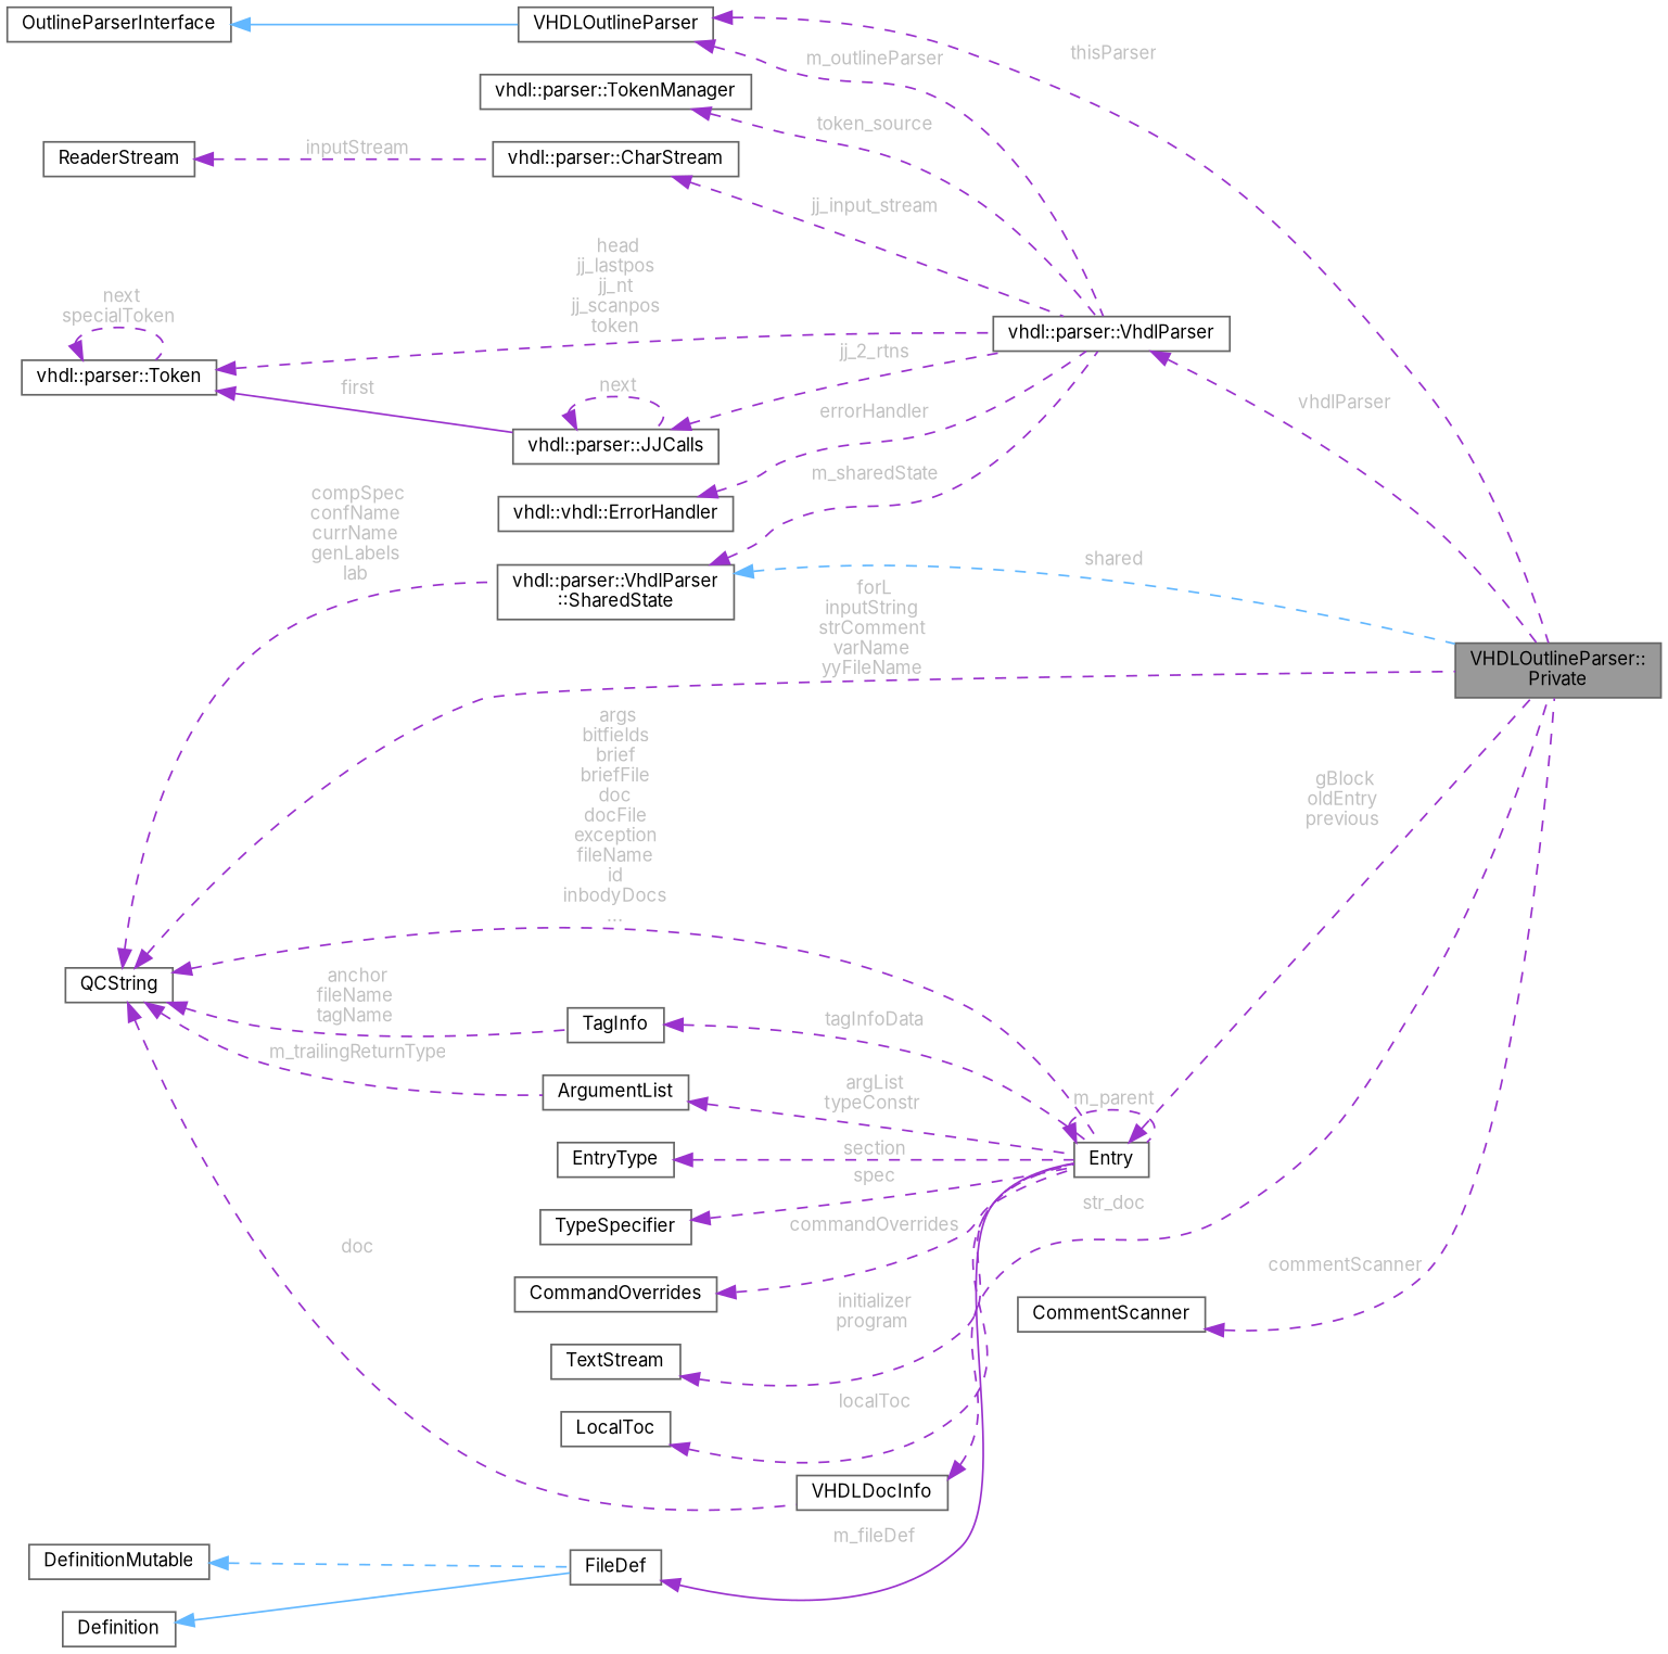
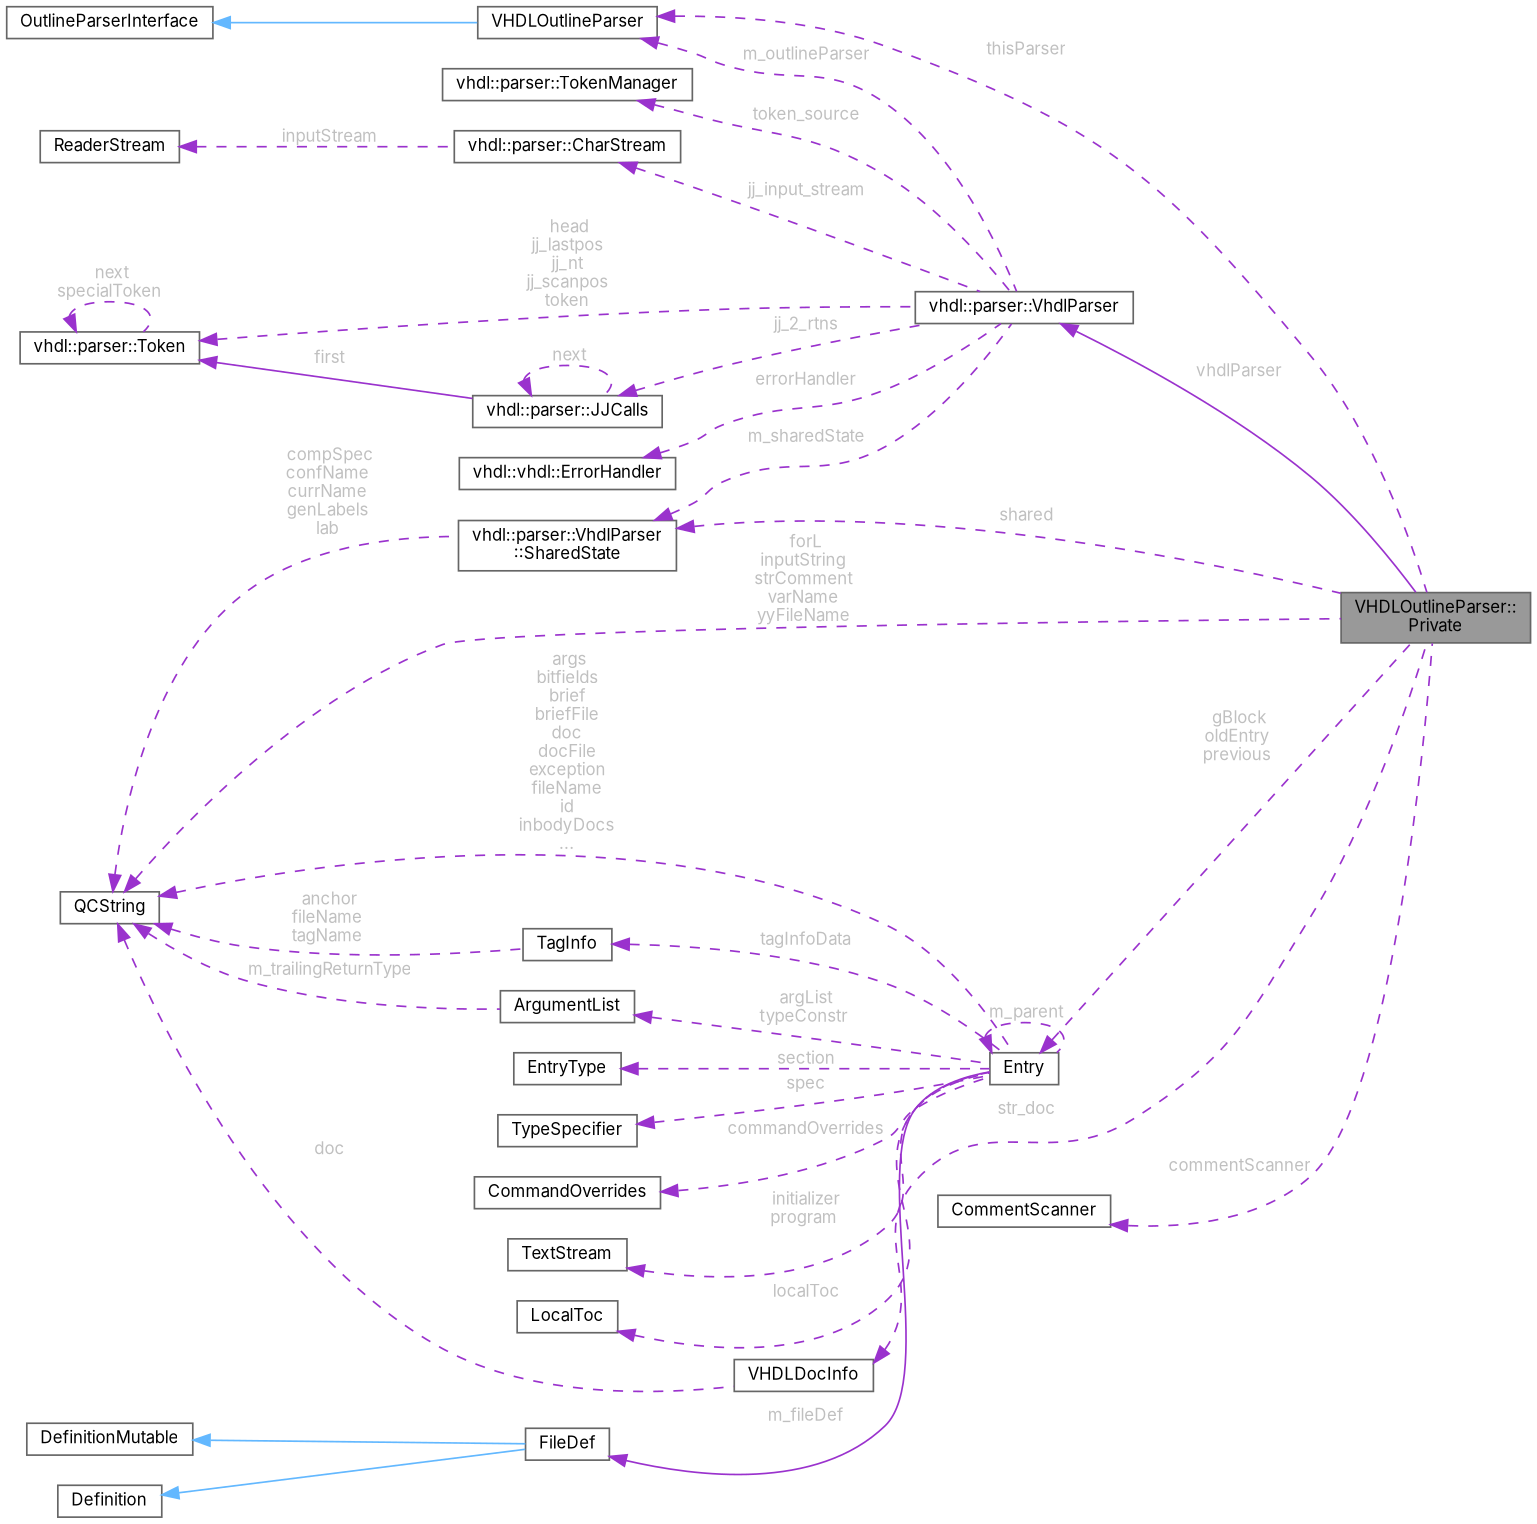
  digraph {
    fontname=Inter
    rankdir=LR
    node [color=gray40 fillcolor=white fontname=Inter fontsize=10 shape=box style=filled]
    edge [color=darkorchid3 dir=back fontcolor=grey fontname=Inter fontsize=10 labelfontname=Helvetica labelfontsize=10 style=dashed]
    n1 [fillcolor=grey60 fontcolor=black height=0.2 label="VHDLOutlineParser::\lPrivate" width=0.4]
    n2 [height=0.2 label=VHDLOutlineParser width=0.4]
    n3 [height=0.2 label="vhdl::parser::VhdlParser" width=0.4]
    n4 [height=0.2 label=OutlineParserInterface width=0.4]
    n5 [height=0.2 label="vhdl::parser::TokenManager" width=0.4]
    n6 [height=0.2 label="vhdl::parser::CharStream" width=0.4]
    n7 [height=0.2 label=ReaderStream width=0.4]
    n8 [height=0.2 label="vhdl::parser::Token" width=0.4]
    n9 [height=0.2 label="vhdl::parser::JJCalls" width=0.4]
    n10 [height=0.2 label="vhdl::vhdl::ErrorHandler" width=0.4]
    n11 [height=0.2 label="vhdl::parser::VhdlParser\l::SharedState" width=0.4]
    n12 [height=0.2 label=QCString width=0.4]
    n13 [height=0.2 label=Entry width=0.4]
    n14 [height=0.2 label=TagInfo width=0.4]
    n15 [height=0.2 label=ArgumentList width=0.4]
    n16 [height=0.2 label=VHDLDocInfo width=0.4]
    n17 [height=0.2 label=CommentScanner width=0.4]
    n18 [height=0.2 label=EntryType width=0.4]
    n19 [height=0.2 label=TypeSpecifier width=0.4]
    n20 [height=0.2 label=CommandOverrides width=0.4]
    n21 [height=0.2 label=TextStream width=0.4]
    n22 [height=0.2 label=LocalToc width=0.4]
    n23 [height=0.2 label=FileDef width=0.4]
    n24 [height=0.2 label=DefinitionMutable width=0.4]
    n25 [height=0.2 label=Definition width=0.4]
    n2 -> n1 [label=" thisParser"]
    n2 -> n3 [label=" m_outlineParser"]
-   n3 -> n1 [label=" vhdlParser"]
+   n3 -> n1 [label=" vhdlParser" style=solid]
    n4 -> n2 [color=steelblue1 style=solid fontcolor=""]
    n5 -> n3 [label=" token_source"]
    n6 -> n3 [label=" jj_input_stream"]
    n7 -> n6 [label=" inputStream"]
    n8 -> n3 [label=" head\njj_lastpos\njj_nt\njj_scanpos\ntoken"]
    n8 -> n8 [label=" next\nspecialToken"]
    n8 -> n9 [label=" first" style=solid]
    n9 -> n3 [label=" jj_2_rtns"]
    n9 -> n9 [label=" next"]
    n10 -> n3 [label=" errorHandler"]
-   n11 -> n1 [color=steelblue1 label=" shared"]
+   n11 -> n1 [label=" shared"]
    n11 -> n3 [label=" m_sharedState"]
    n12 -> n1 [label=" forL\ninputString\nstrComment\nvarName\nyyFileName"]
    n12 -> n11 [label=" compSpec\nconfName\ncurrName\ngenLabels\nlab"]
    n12 -> n13 [label=" args\nbitfields\nbrief\nbriefFile\ndoc\ndocFile\nexception\nfileName\nid\ninbodyDocs\n..."]
    n12 -> n14 [label=" anchor\nfileName\ntagName"]
    n12 -> n15 [label=" m_trailingReturnType"]
    n12 -> n16 [label=" doc"]
    n13 -> n1 [label=" gBlock\noldEntry\nprevious"]
    n13 -> n13 [label=" m_parent"]
    n14 -> n13 [label=" tagInfoData"]
    n15 -> n13 [label=" argList\ntypeConstr"]
    n16 -> n1 [label=" str_doc"]
    n17 -> n1 [label=" commentScanner"]
    n18 -> n13 [label=" section"]
    n19 -> n13 [label=" spec"]
    n20 -> n13 [label=" commandOverrides"]
    n21 -> n13 [label=" initializer\nprogram"]
    n22 -> n13 [label=" localToc"]
    n23 -> n13 [label=" m_fileDef" style=solid]
-   n24 -> n23 [color=steelblue1 fontcolor=""]
+   n24 -> n23 [color=steelblue1 style=solid fontcolor=""]
    n25 -> n23 [color=steelblue1 style=solid fontcolor=""]
  }
